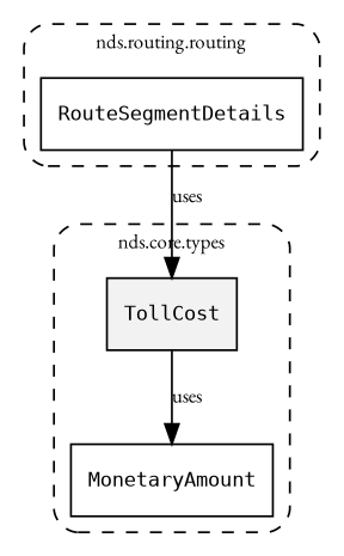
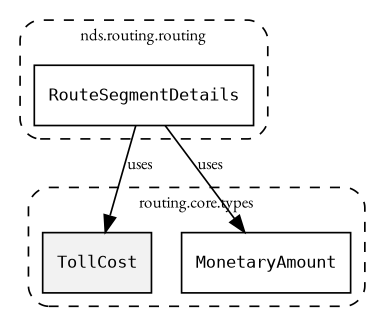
  digraph {
    fontname="EB Garamond"
    fontsize=10
    rankdir=TB
    node [fontname="EB Garamond" fontsize=10 shape=box]
    edge [fontname="EB Garamond" fontsize=10]
    n1 [fillcolor="#0000000D" label=<<font face="monospace"><table align="center" border="0" cellspacing="0" cellpadding="0"><tr><td href="../../../content/packages/nds.core.types.html#Subtype-TollCost" title="Subtype defined in nds.core.types">TollCost</td></tr></table></font>> style=filled]
    n2 [label=<<font face="monospace"><table align="center" border="0" cellspacing="0" cellpadding="0"><tr><td href="../../../content/packages/nds.core.types.html#Structure-MonetaryAmount" title="Structure defined in nds.core.types">MonetaryAmount</td></tr></table></font>>]
    n3 [label=<<font face="monospace"><table align="center" border="0" cellspacing="0" cellpadding="0"><tr><td href="../../../content/packages/nds.routing.route.html#Choice-RouteSegmentDetails" title="Choice defined in nds.routing.route">RouteSegmentDetails</td></tr></table></font>>]
    subgraph cluster_1 {
-     label="nds.core.types"
+     label="routing.core.types"
      style="dashed, rounded"
      n1
      n2
    }
    subgraph cluster_2 {
      label="nds.routing.routing"
      style="dashed, rounded"
      n3
    }
-   n1 -> n2 [label=uses]
+   n3 -> n2 [label=uses]
    n3 -> n1 [label=uses]
  }
